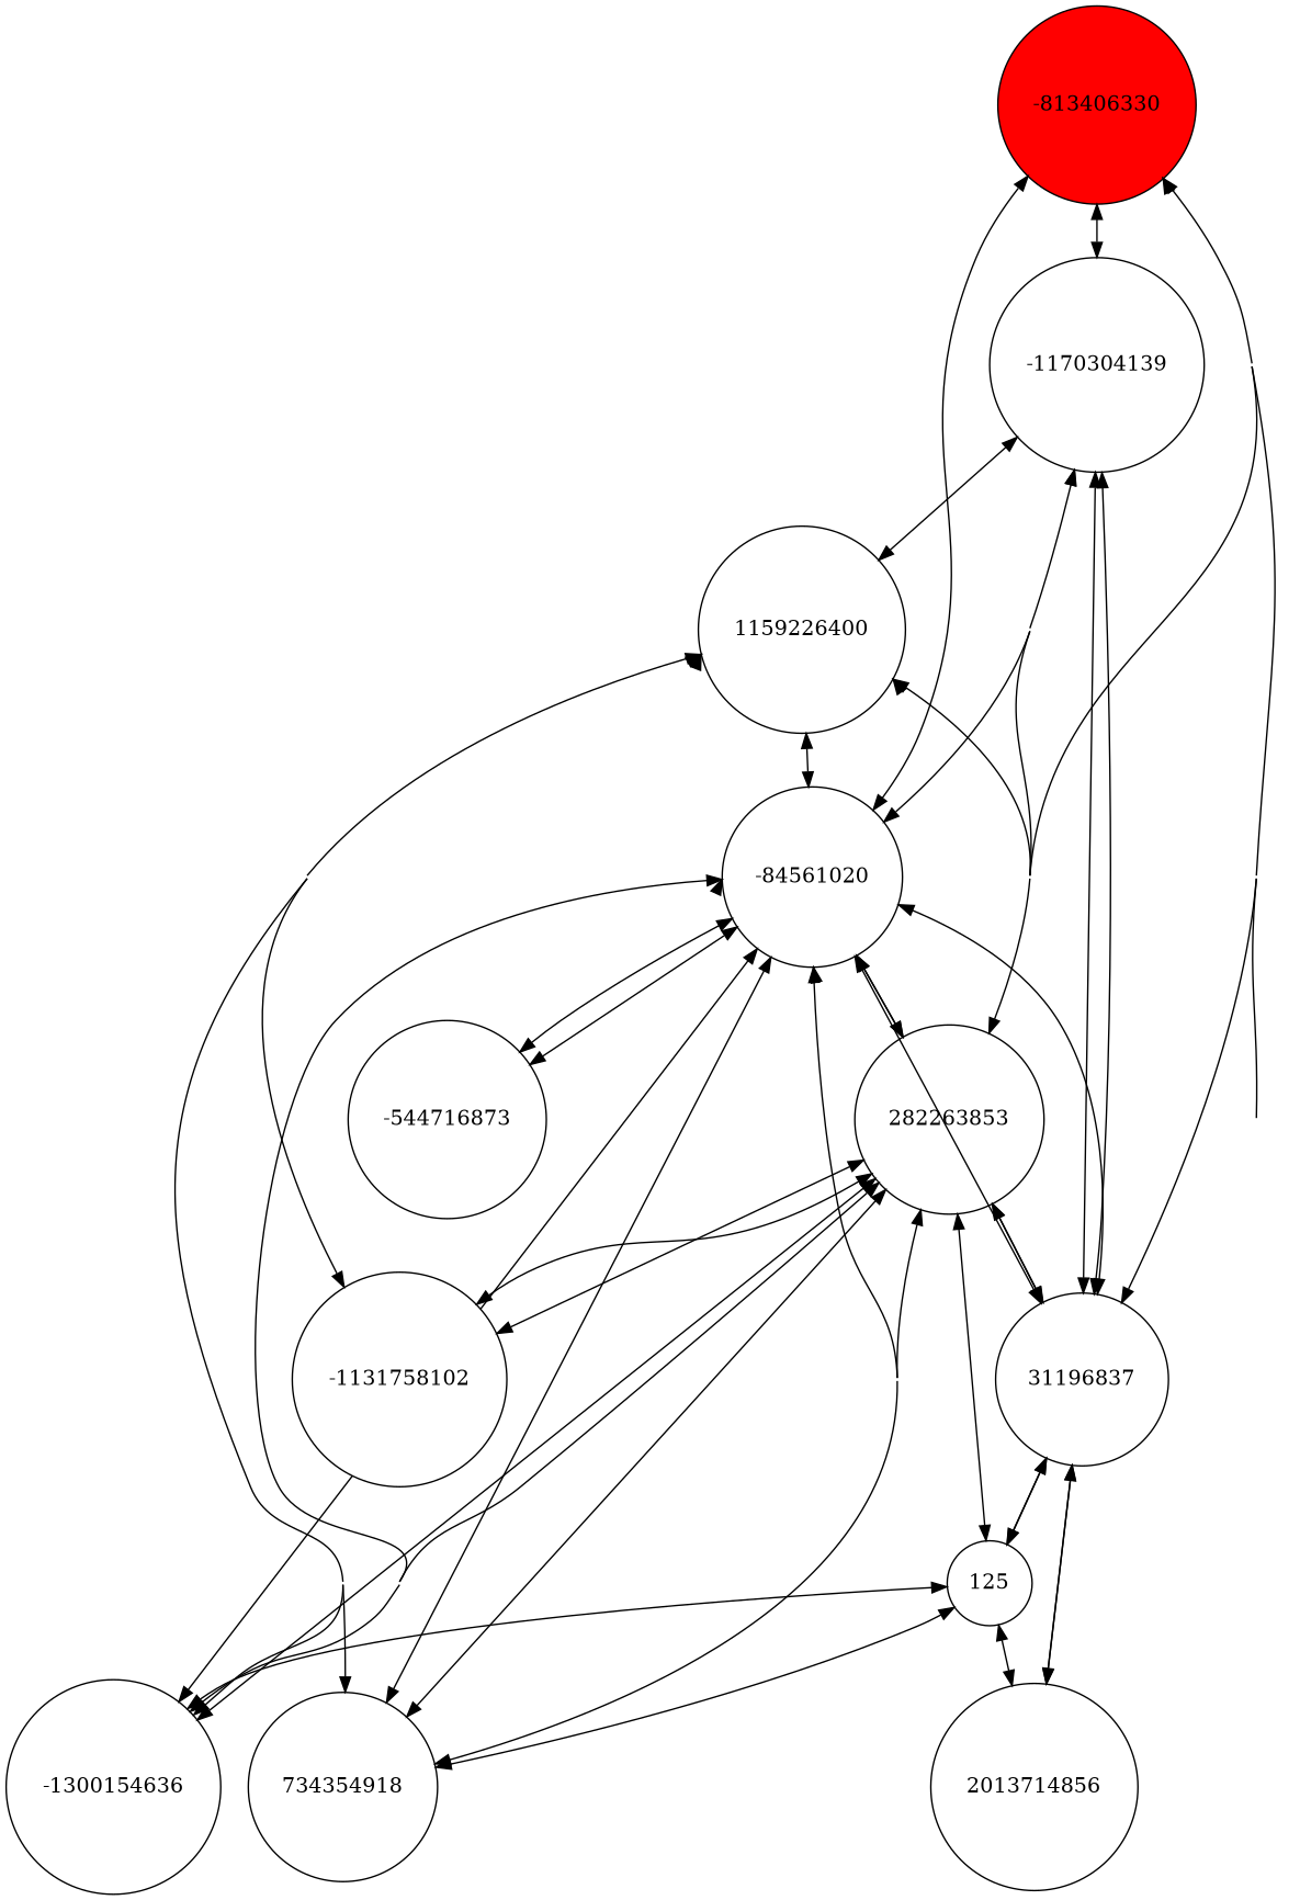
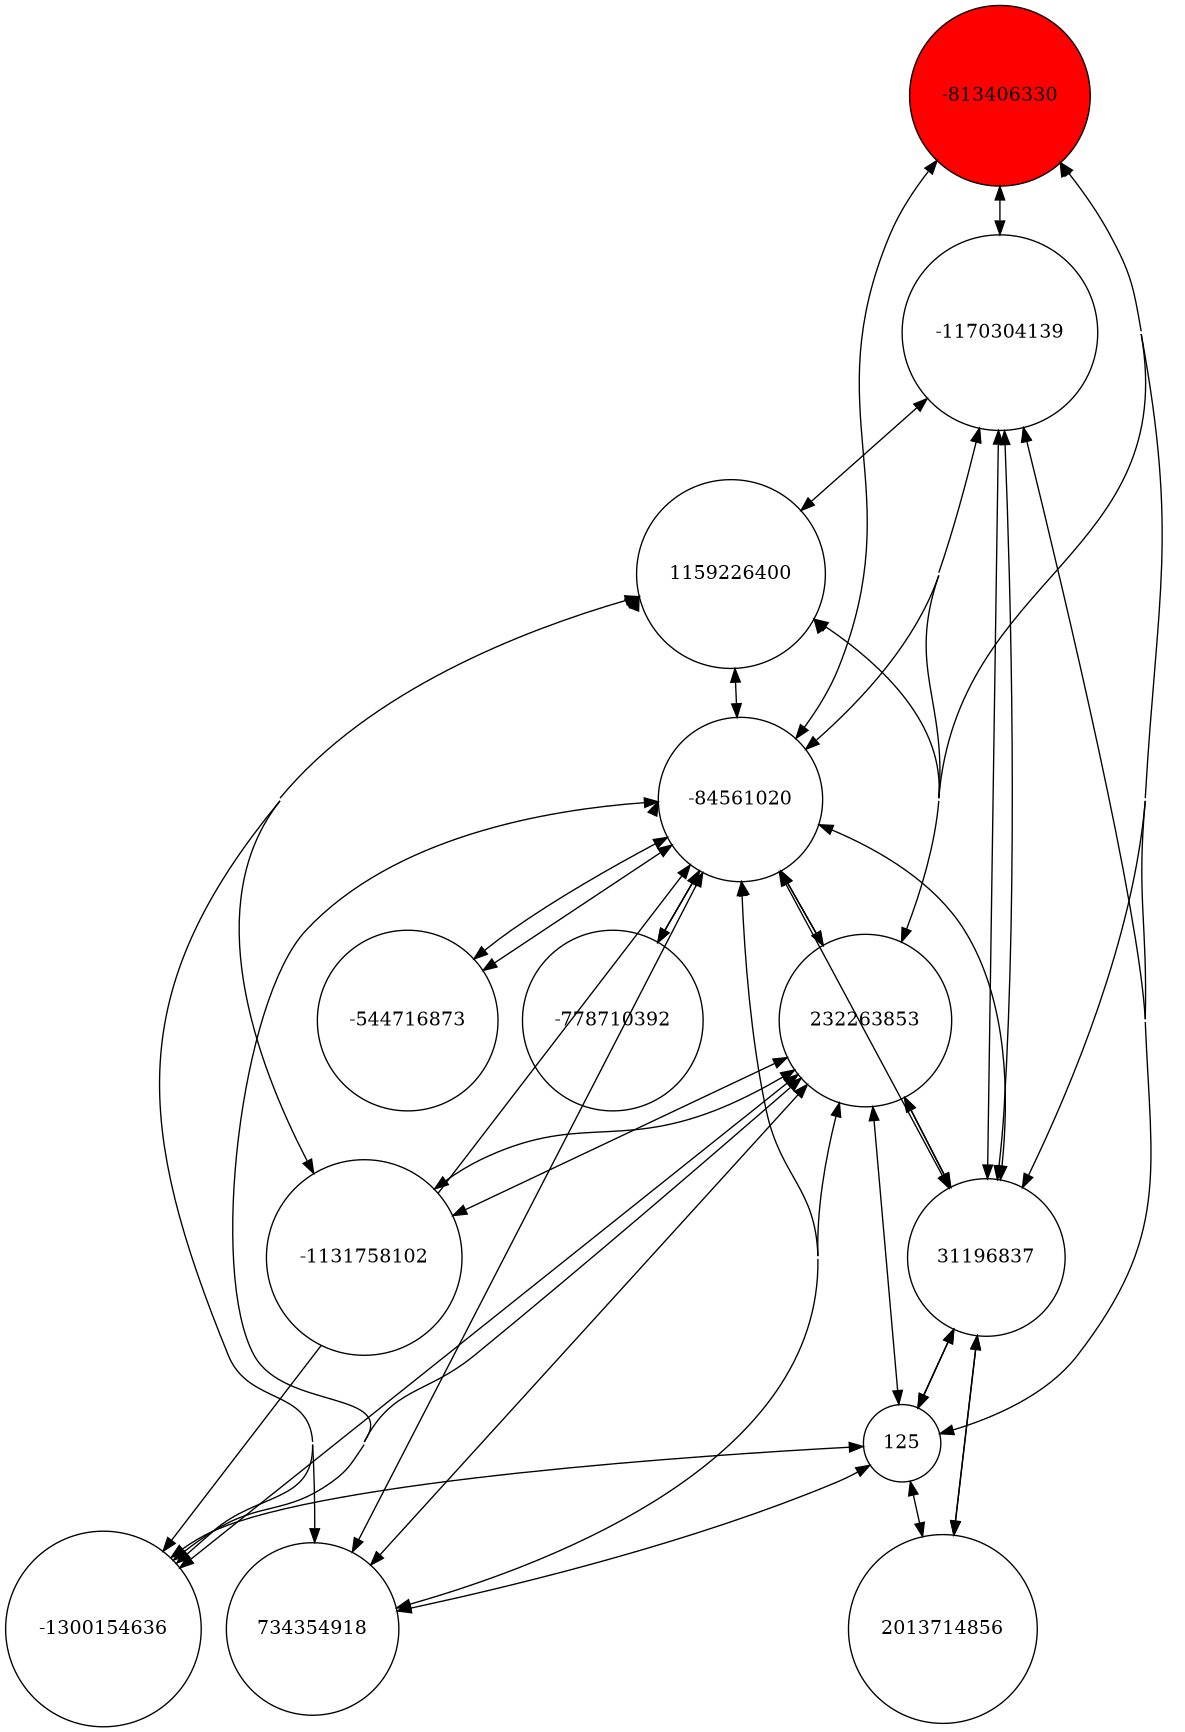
  digraph {
    concentrate=true
    node [fillcolor=white shape=circle style=filled]
    edge [dir=both]
    -813406330 [fillcolor=red]
    -1170304139
    n3 [label=-84561020]
-   282263853
+   282263853 [label=232263853]
    n5 [label=31196837]
    125
    1159226400
+   -778710392
    734354918
    n10 [label=-1300154636]
    -544716873
    -1131758102
    2013714856
    -813406330 -> -1170304139
    -813406330 -> n3
    -813406330 -> 282263853
    -813406330 -> n5
    -813406330 -> 125
    -1170304139 -> n3
    -1170304139 -> 282263853
    -1170304139 -> n5
+   -1170304139 -> 125
    -1170304139 -> 1159226400
    n3 -> 282263853
    n3 -> 282263853
+   n3 -> -778710392
+   n3 -> -778710392
    n3 -> 734354918
    n3 -> 734354918
    n3 -> n10
    n3 -> n10
    n3 -> -544716873
    n3 -> -544716873
    282263853 -> n5
    282263853 -> n5
    282263853 -> 734354918
    282263853 -> 734354918
    282263853 -> n10
    282263853 -> n10
    282263853 -> -1131758102
    282263853 -> -1131758102
    n5 -> -1170304139
    n5 -> -1170304139
    n5 -> n3
    n5 -> n3
    n5 -> 282263853
    n5 -> 282263853
    n5 -> 125
    n5 -> 125
    n5 -> 2013714856
    n5 -> 2013714856
    125 -> 282263853
    125 -> n5
    125 -> 734354918
    125 -> n10
    125 -> 2013714856
    1159226400 -> n3
    1159226400 -> 282263853
    1159226400 -> 734354918
    1159226400 -> n10
    1159226400 -> -1131758102
  }
